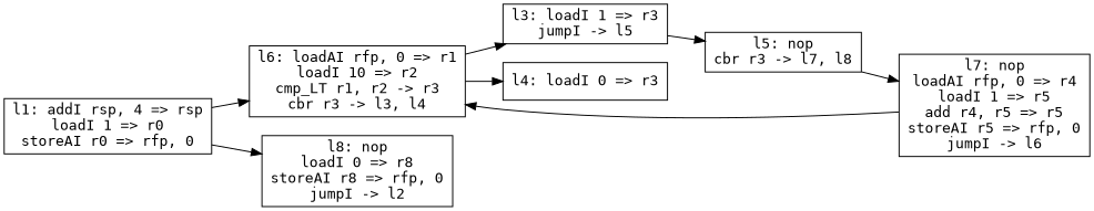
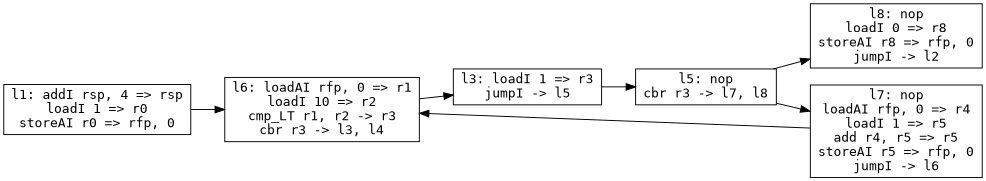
  digraph {
    fontname="DejaVu Sans Mono"
    rankdir=LR
    node [fontname="DejaVu Sans Mono" shape=box]
    edge [fontname="DejaVu Sans Mono"]
    n1 [label="l1: addI rsp, 4 => rsp\nloadI 1 => r0\nstoreAI r0 => rfp, 0\n"]
    n2 [label="l6: loadAI rfp, 0 => r1\nloadI 10 => r2\ncmp_LT r1, r2 -> r3\ncbr r3 -> l3, l4\n"]
    n3 [label="l3: loadI 1 => r3\njumpI -> l5\n"]
-   n4 [label="l4: loadI 0 => r3\n"]
    n5 [label="l5: nop\ncbr r3 -> l7, l8\n"]
    n6 [label="l7: nop\nloadAI rfp, 0 => r4\nloadI 1 => r5\nadd r4, r5 => r5\nstoreAI r5 => rfp, 0\njumpI -> l6\n"]
    n7 [label="l8: nop\nloadI 0 => r8\nstoreAI r8 => rfp, 0\njumpI -> l2\n"]
    n1 -> n2
    n2 -> n3
-   n2 -> n4
    n3 -> n5
    n5 -> n6
-   n1 -> n7
+   n5 -> n7
    n6 -> n2
  }
